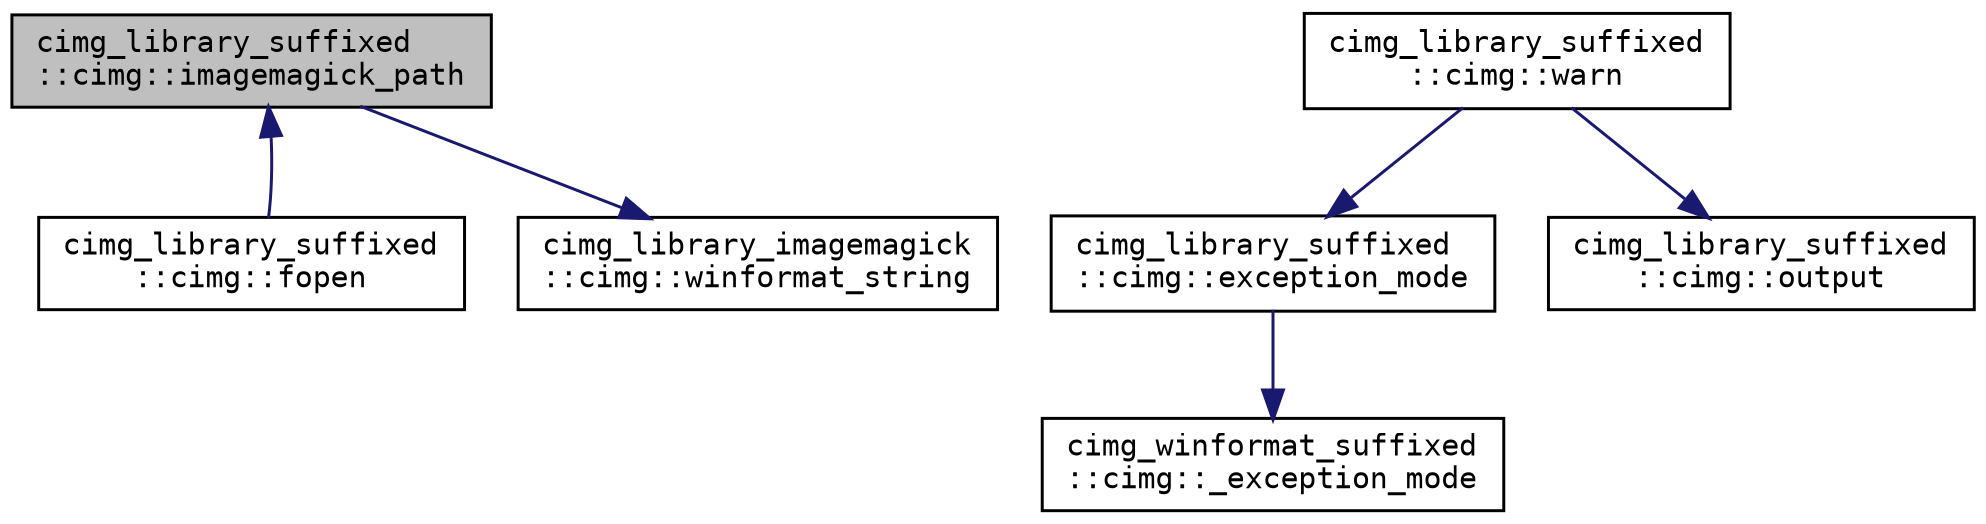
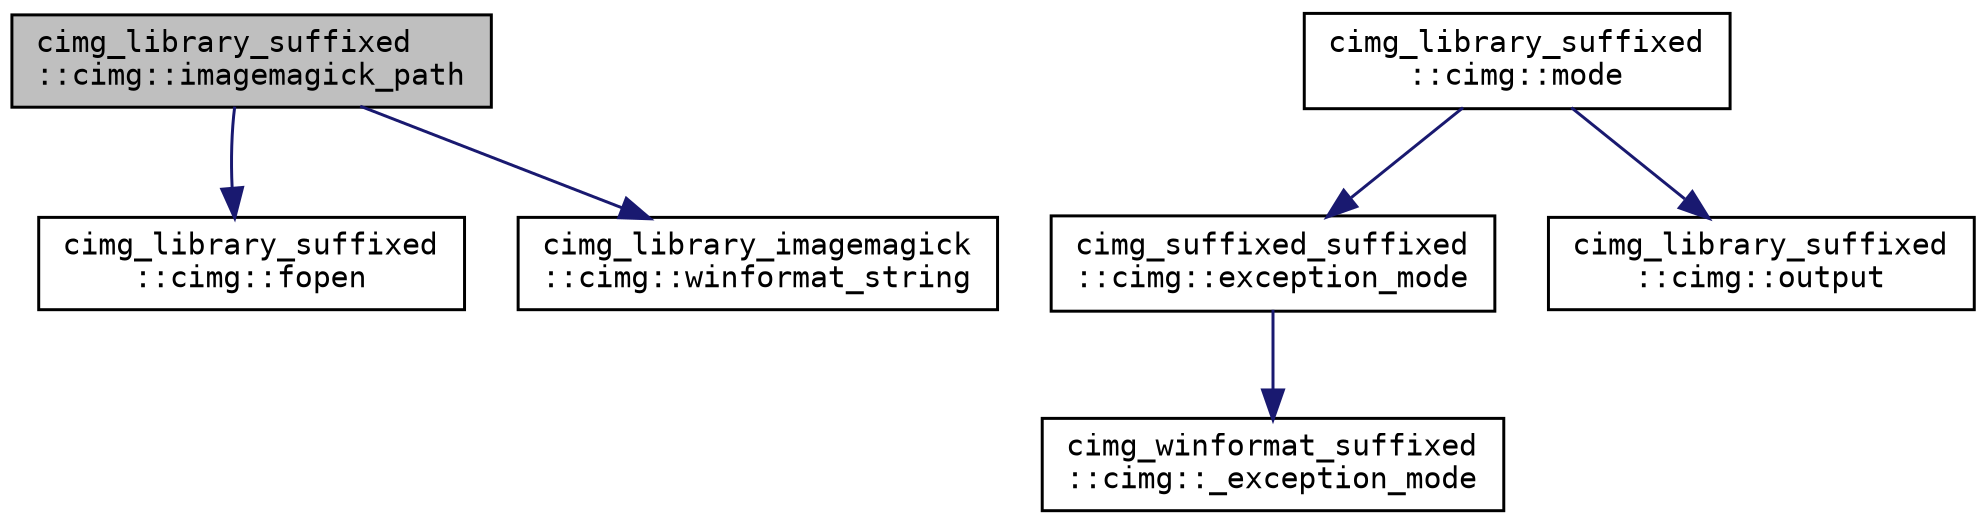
  digraph {
    fontname="DejaVu Sans Mono"
    rankdir=TB
    node [color=black fillcolor=white fontname="DejaVu Sans Mono" fontsize=10 shape=record style=filled]
    edge [color=midnightblue fontname="DejaVu Sans Mono" fontsize=10 labelfontname=Helvetica labelfontsize=10 style=solid]
    n1 [fillcolor=grey75 fontcolor=black height=0.2 label="cimg_library_suffixed\l::cimg::imagemagick_path" width=0.4]
    n2 [height=0.2 label="cimg_library_suffixed\l::cimg::fopen" width=0.4]
    n3 [height=0.2 label="cimg_library_imagemagick\l::cimg::winformat_string" width=0.4]
-   n4 [height=0.2 label="cimg_library_suffixed\l::cimg::warn" width=0.4]
-   n5 [height=0.2 label="cimg_library_suffixed\l::cimg::exception_mode" width=0.4]
+   n4 [height=0.2 label="cimg_library_suffixed\l::cimg::mode" width=0.4]
+   n5 [height=0.2 label="cimg_suffixed_suffixed\l::cimg::exception_mode" width=0.4]
    n6 [height=0.2 label="cimg_library_suffixed\l::cimg::output" width=0.4]
    n7 [height=0.2 label="cimg_winformat_suffixed\l::cimg::_exception_mode" width=0.4]
-   n2 -> n1
+   n1 -> n2
    n1 -> n3
    n4 -> n5
    n4 -> n6
    n5 -> n7
  }
